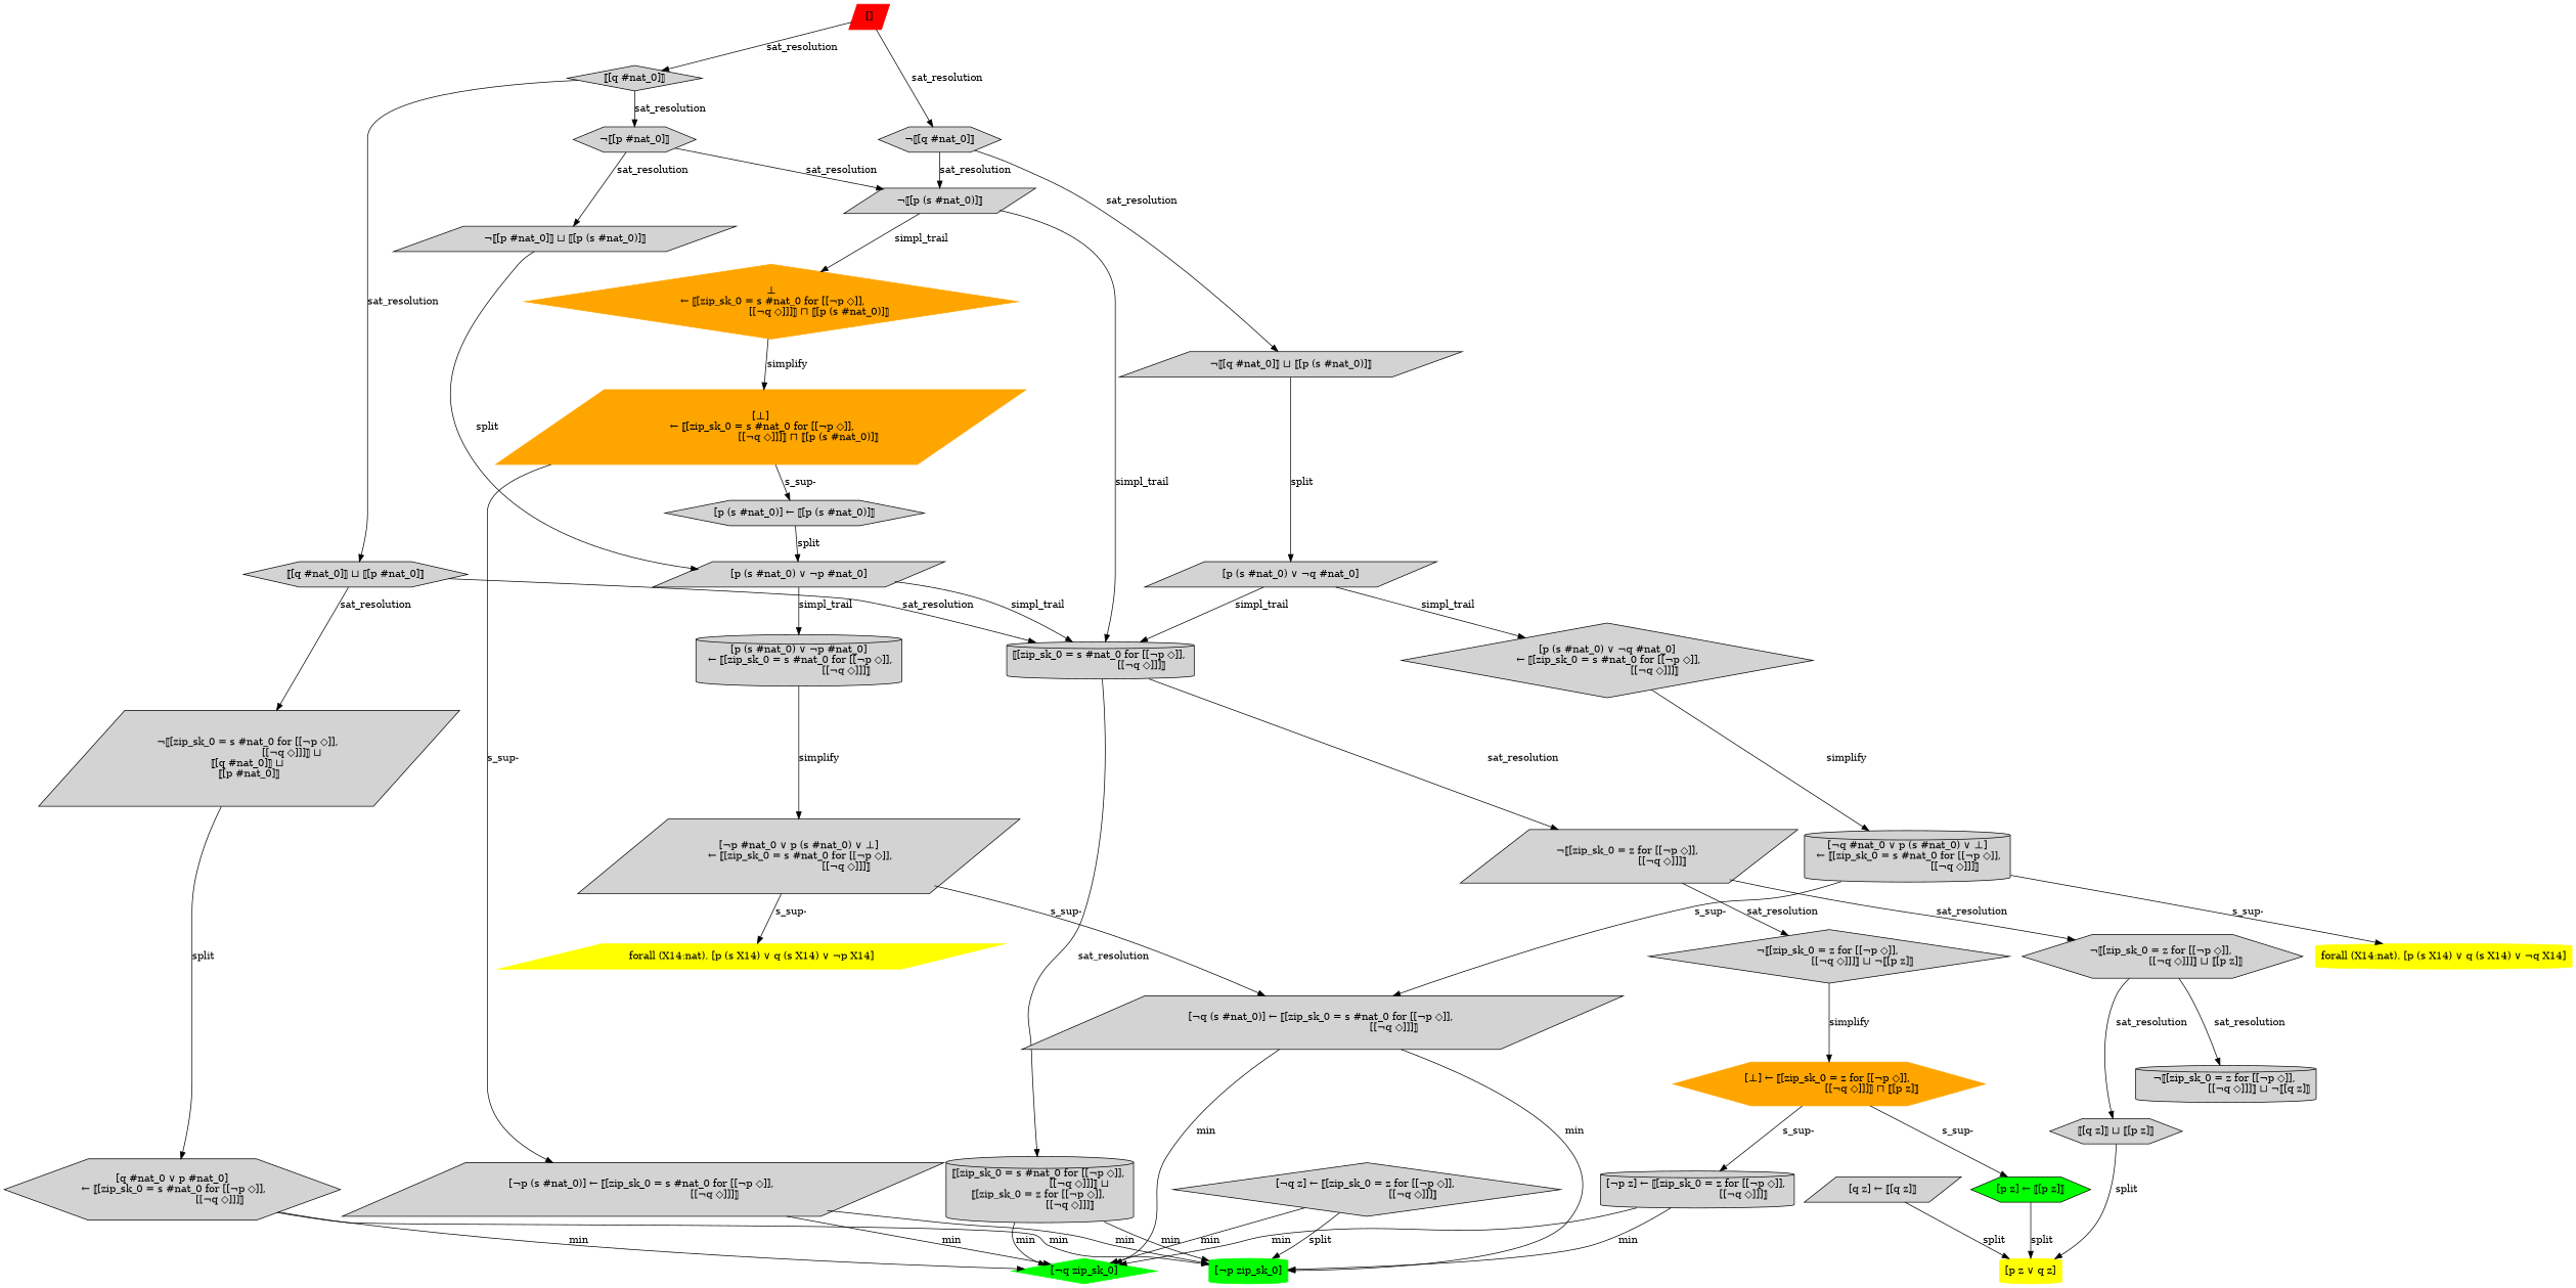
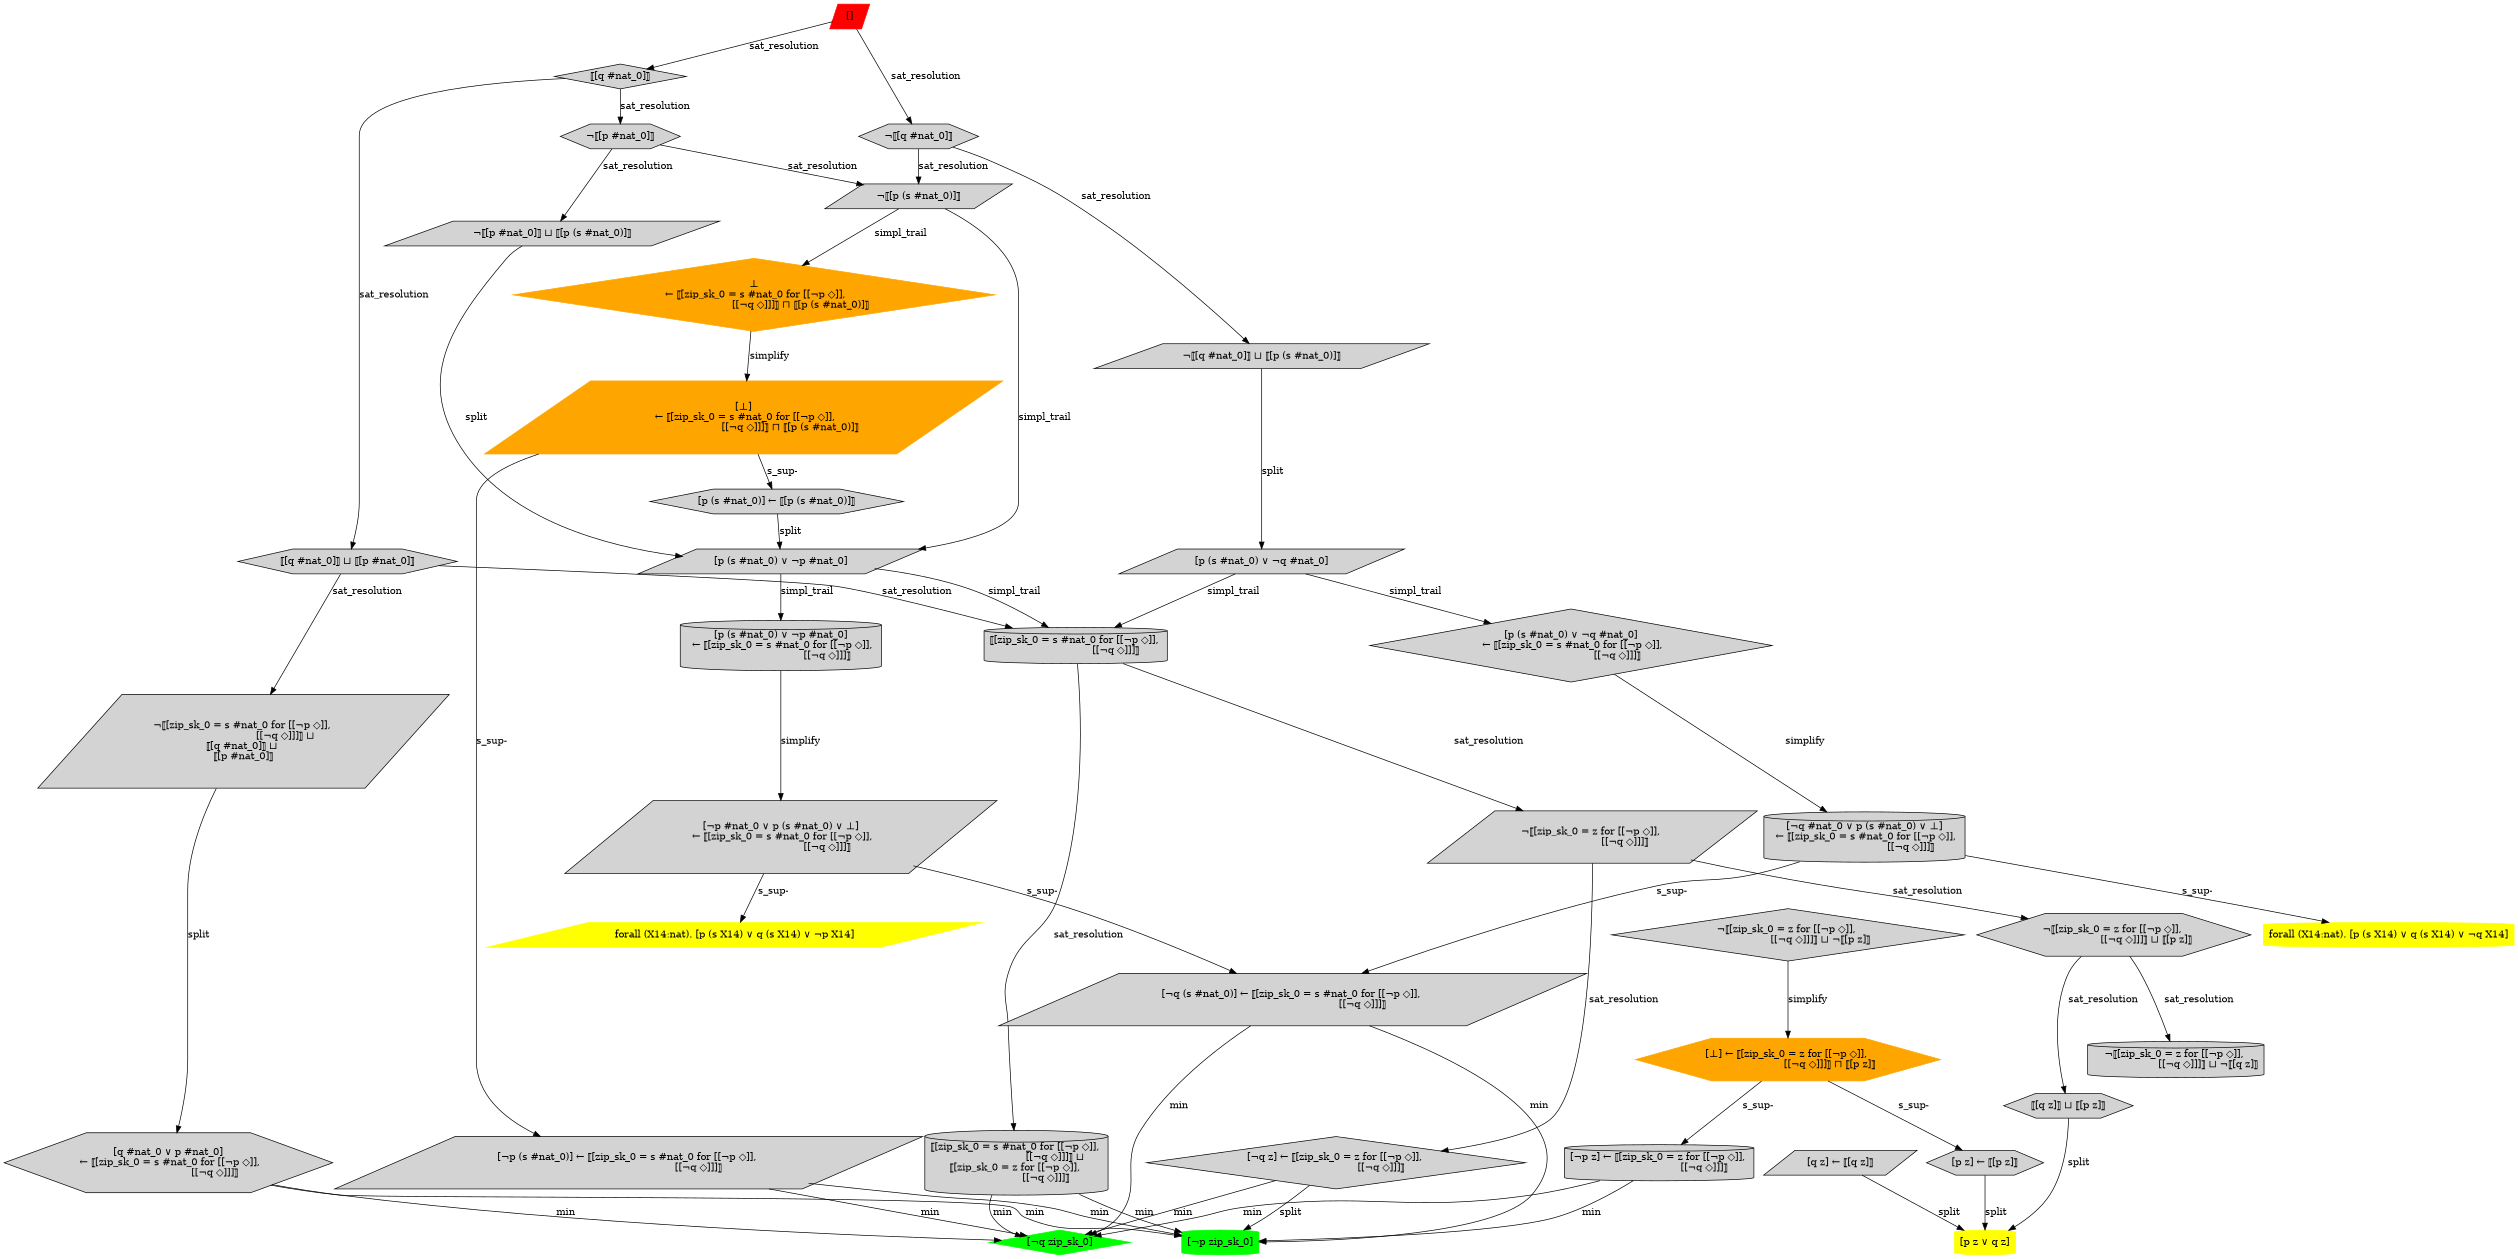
  digraph {
    node [shape=parallelogram style=filled]
    n1 [color=red label="[]"]
    n2 [label="⟦[q #nat_0]⟧" shape=diamond]
    n3 [label="¬⟦[q #nat_0]⟧" shape=hexagon]
    n4 [label="¬⟦[p #nat_0]⟧" shape=hexagon]
    n5 [label="⟦[q #nat_0]⟧ ⊔ ⟦[p #nat_0]⟧" shape=hexagon]
    n6 [label="¬⟦[p (s #nat_0)]⟧"]
    n7 [label="¬⟦[q #nat_0]⟧ ⊔ ⟦[p (s #nat_0)]⟧"]
    n8 [label="¬⟦[p #nat_0]⟧ ⊔ ⟦[p (s #nat_0)]⟧"]
    n9 [label="⟦[zip_sk_0 = s #nat_0 for [[¬p ◇]], \n                          [[¬q ◇]]]⟧" shape=cylinder]
    n10 [label="¬⟦[zip_sk_0 = s #nat_0 for [[¬p ◇]], \n                            [[¬q ◇]]]⟧ ⊔ \n⟦[q #nat_0]⟧ ⊔ \n⟦[p #nat_0]⟧"]
    n11 [color=orange label="⊥\n  ← ⟦[zip_sk_0 = s #nat_0 for [[¬p ◇]], \n                              [[¬q ◇]]]⟧ ⊓ ⟦[p (s #nat_0)]⟧" shape=diamond]
    n12 [label="[p (s #nat_0) ∨ ¬p #nat_0]"]
    n13 [label="¬⟦[zip_sk_0 = z for [[¬p ◇]], \n                     [[¬q ◇]]]⟧"]
    n14 [label="⟦[zip_sk_0 = s #nat_0 for [[¬p ◇]], \n                          [[¬q ◇]]]⟧ ⊔ \n⟦[zip_sk_0 = z for [[¬p ◇]], \n                   [[¬q ◇]]]⟧" shape=cylinder]
    n15 [color=orange label="[⊥]\n  ← ⟦[zip_sk_0 = s #nat_0 for [[¬p ◇]], \n                              [[¬q ◇]]]⟧ ⊓ ⟦[p (s #nat_0)]⟧"]
    n16 [label="¬⟦[zip_sk_0 = z for [[¬p ◇]], \n                     [[¬q ◇]]]⟧ ⊔ ¬⟦[p z]⟧" shape=diamond]
    n17 [label="¬⟦[zip_sk_0 = z for [[¬p ◇]], \n                     [[¬q ◇]]]⟧ ⊔ ⟦[p z]⟧" shape=hexagon]
    n18 [color=green label="[¬q zip_sk_0]" shape=diamond]
    n19 [color=green label="[¬p zip_sk_0]" shape=cylinder]
    n20 [color=orange label="[⊥] ← ⟦[zip_sk_0 = z for [[¬p ◇]], \n                           [[¬q ◇]]]⟧ ⊓ ⟦[p z]⟧" shape=hexagon]
    n21 [label="⟦[q z]⟧ ⊔ ⟦[p z]⟧" shape=hexagon]
    n22 [label="¬⟦[zip_sk_0 = z for [[¬p ◇]], \n                     [[¬q ◇]]]⟧ ⊔ ¬⟦[q z]⟧" shape=cylinder]
    n23 [label="[¬p z] ← ⟦[zip_sk_0 = z for [[¬p ◇]], \n                             [[¬q ◇]]]⟧" shape=cylinder]
-   n24 [label="[p z] ← ⟦[p z]⟧" shape=hexagon fillcolor=green]
+   n24 [label="[p z] ← ⟦[p z]⟧" shape=hexagon]
    n25 [color=yellow label="[p z ∨ q z]" shape=cylinder]
    n26 [label="[¬q z] ← ⟦[zip_sk_0 = z for [[¬p ◇]], \n                             [[¬q ◇]]]⟧" shape=diamond]
    n27 [label="[q z] ← ⟦[q z]⟧"]
    n28 [label="[¬p (s #nat_0)] ← ⟦[zip_sk_0 = s #nat_0 for [[¬p ◇]], \n                                             [[¬q ◇]]]⟧"]
    n29 [label="[p (s #nat_0)] ← ⟦[p (s #nat_0)]⟧" shape=hexagon]
    n30 [label="[p (s #nat_0) ∨ ¬p #nat_0]\n  ← ⟦[zip_sk_0 = s #nat_0 for [[¬p ◇]], \n                              [[¬q ◇]]]⟧" shape=cylinder]
    n31 [label="[¬p #nat_0 ∨ p (s #nat_0) ∨ ⊥]\n  ← ⟦[zip_sk_0 = s #nat_0 for [[¬p ◇]], \n                              [[¬q ◇]]]⟧"]
    n32 [label="[¬q (s #nat_0)] ← ⟦[zip_sk_0 = s #nat_0 for [[¬p ◇]], \n                                             [[¬q ◇]]]⟧"]
    n33 [color=yellow label="forall (X14:nat). [p (s X14) ∨ q (s X14) ∨ ¬p X14]"]
    n34 [label="[q #nat_0 ∨ p #nat_0]\n  ← ⟦[zip_sk_0 = s #nat_0 for [[¬p ◇]], \n                              [[¬q ◇]]]⟧" shape=hexagon]
    n35 [label="[p (s #nat_0) ∨ ¬q #nat_0]"]
    n36 [label="[p (s #nat_0) ∨ ¬q #nat_0]\n  ← ⟦[zip_sk_0 = s #nat_0 for [[¬p ◇]], \n                              [[¬q ◇]]]⟧" shape=diamond]
    n37 [label="[¬q #nat_0 ∨ p (s #nat_0) ∨ ⊥]\n  ← ⟦[zip_sk_0 = s #nat_0 for [[¬p ◇]], \n                              [[¬q ◇]]]⟧" shape=cylinder]
    n38 [color=yellow label="forall (X14:nat). [p (s X14) ∨ q (s X14) ∨ ¬q X14]" shape=cylinder]
    n1 -> n2 [label=sat_resolution]
    n1 -> n3 [label=sat_resolution]
    n2 -> n4 [label=sat_resolution]
    n2 -> n5 [label=sat_resolution]
    n3 -> n6 [label=sat_resolution]
    n3 -> n7 [label=sat_resolution]
    n4 -> n6 [label=sat_resolution]
    n4 -> n8 [label=sat_resolution]
    n5 -> n9 [label=sat_resolution]
    n5 -> n10 [label=sat_resolution]
-   n6 -> n9 [label=simpl_trail]
+   n6 -> n12 [label=simpl_trail]
    n6 -> n11 [label=simpl_trail]
    n7 -> n35 [label=split]
    n8 -> n12 [label=split]
    n9 -> n13 [label=sat_resolution]
    n9 -> n14 [label=sat_resolution]
    n10 -> n34 [label=split]
    n11 -> n15 [label=simplify]
    n12 -> n9 [label=simpl_trail]
    n12 -> n30 [label=simpl_trail]
-   n13 -> n16 [label=sat_resolution]
+   n13 -> n26 [label=sat_resolution]
    n13 -> n17 [label=sat_resolution]
    n14 -> n18 [label=min]
    n14 -> n19 [label=min]
    n15 -> n28 [label="s_sup-"]
    n15 -> n29 [label="s_sup-"]
    n16 -> n20 [label=simplify]
    n17 -> n21 [label=sat_resolution]
    n17 -> n22 [label=sat_resolution]
    n20 -> n23 [label="s_sup-"]
    n20 -> n24 [label="s_sup-"]
    n21 -> n25 [label=split]
    n23 -> n18 [label=min]
    n23 -> n19 [label=min]
    n24 -> n25 [label=split]
    n26 -> n18 [label=min]
    n26 -> n19 [label=split]
    n27 -> n25 [label=split]
    n28 -> n18 [label=min]
    n28 -> n19 [label=min]
    n29 -> n12 [label=split]
    n30 -> n31 [label=simplify]
    n31 -> n32 [label="s_sup-"]
    n31 -> n33 [label="s_sup-"]
    n32 -> n18 [label=min]
    n32 -> n19 [label=min]
    n34 -> n18 [label=min]
    n34 -> n19 [label=min]
    n35 -> n9 [label=simpl_trail]
    n35 -> n36 [label=simpl_trail]
    n36 -> n37 [label=simplify]
    n37 -> n32 [label="s_sup-"]
    n37 -> n38 [label="s_sup-"]
  }
